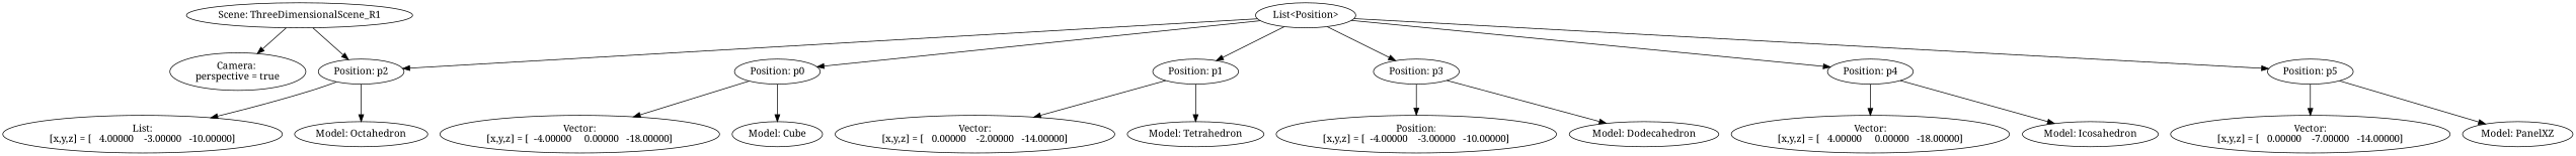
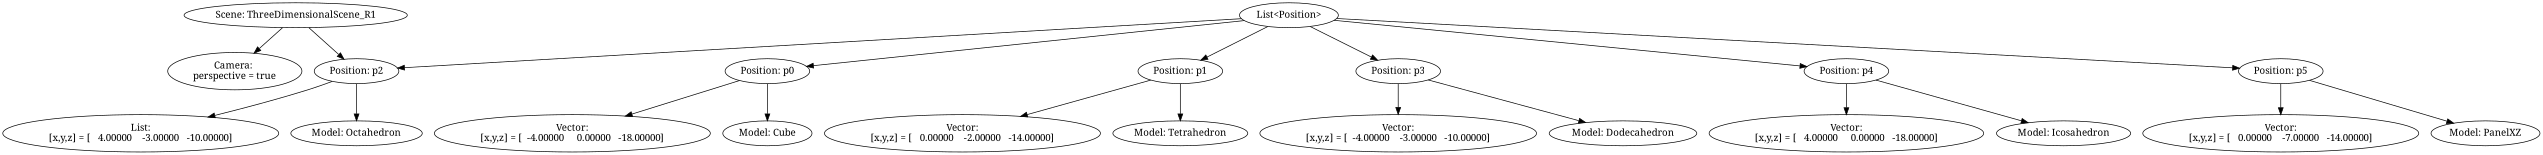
  strict digraph {
    fontname="Noto Serif"
    ordering=out
    node [fontname="Noto Serif"]
    edge [fontname="Noto Serif"]
    n1 [label="Scene: ThreeDimensionalScene_R1"]
    n2 [label="Camera: \nperspective = true"]
    n3 [label="Position: p2"]
    n4 [label="List<Position>"]
    n5 [label="Position: p0"]
    n6 [label="Position: p1"]
    n7 [label="Position: p3"]
    n8 [label="Position: p4"]
    n9 [label="Position: p5"]
    n10 [label="Vector:\n[x,y,z] = [  -4.00000     0.00000   -18.00000]"]
    n11 [label="Model: Cube"]
    n12 [label="Vector:\n[x,y,z] = [   0.00000    -2.00000   -14.00000]"]
    n13 [label="Model: Tetrahedron"]
    n14 [label="List:\n[x,y,z] = [   4.00000    -3.00000   -10.00000]"]
    n15 [label="Model: Octahedron"]
-   n16 [label="Position:\n[x,y,z] = [  -4.00000    -3.00000   -10.00000]"]
+   n16 [label="Vector:\n[x,y,z] = [  -4.00000    -3.00000   -10.00000]"]
    n17 [label="Model: Dodecahedron"]
    n18 [label="Vector:\n[x,y,z] = [   4.00000     0.00000   -18.00000]"]
    n19 [label="Model: Icosahedron"]
    n20 [label="Vector:\n[x,y,z] = [   0.00000    -7.00000   -14.00000]"]
    n21 [label="Model: PanelXZ"]
    n1 -> n2
    n1 -> n3
    n3 -> n14
    n3 -> n15
    n4 -> n3
    n4 -> n5
    n4 -> n6
    n4 -> n7
    n4 -> n8
    n4 -> n9
    n5 -> n10
    n5 -> n11
    n6 -> n12
    n6 -> n13
    n7 -> n16
    n7 -> n17
    n8 -> n18
    n8 -> n19
    n9 -> n20
    n9 -> n21
  }
